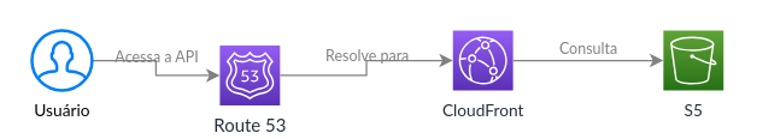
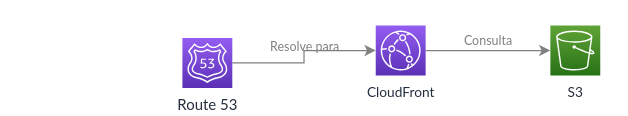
  <mxCell id="0" />
  <mxCell id="1" parent="0" />
- <mxCell id="2" value="S5" style="sketch=0;points=[[0,0,0],[0.25,0,0],[0.5,0,0],[0.75,0,0],[1,0,0],[0,1,0],[0.25,1,0],[0.5,1,0],[0.75,1,0],[1,1,0],[0,0.25,0],[0,0.5,0],[0,0.75,0],[1,0.25,0],[1,0.5,0],[1,0.75,0]];outlineConnect=0;fontColor=#232F3E;gradientColor=#60A337;gradientDirection=north;fillColor=#277116;strokeColor=#ffffff;dashed=0;verticalLabelPosition=bottom;verticalAlign=top;align=center;html=1;fontSize=11;fontStyle=0;shape=mxgraph.aws4.resourceIcon;resIcon=mxgraph.aws4.s3;fontFamily=Lato;fontSource=https%3A%2F%2Ffonts.googleapis.com%2Fcss%3Ffamily%3DLato;aspect=fixed;" vertex="1" parent="1"><mxGeometry x="440" y="20" width="40" height="40" as="geometry" /></mxCell>
+ <mxCell id="2" value="S3" style="sketch=0;points=[[0,0,0],[0.25,0,0],[0.5,0,0],[0.75,0,0],[1,0,0],[0,1,0],[0.25,1,0],[0.5,1,0],[0.75,1,0],[1,1,0],[0,0.25,0],[0,0.5,0],[0,0.75,0],[1,0.25,0],[1,0.5,0],[1,0.75,0]];outlineConnect=0;fontColor=#232F3E;gradientColor=#60A337;gradientDirection=north;fillColor=#277116;strokeColor=#ffffff;dashed=0;verticalLabelPosition=bottom;verticalAlign=top;align=center;html=1;fontSize=11;fontStyle=0;shape=mxgraph.aws4.resourceIcon;resIcon=mxgraph.aws4.s3;fontFamily=Lato;fontSource=https%3A%2F%2Ffonts.googleapis.com%2Fcss%3Ffamily%3DLato;aspect=fixed;" vertex="1" parent="1"><mxGeometry x="440" y="20" width="40" height="40" as="geometry" /></mxCell>
  <mxCell id="3" value="CloudFront" style="sketch=0;points=[[0,0,0],[0.25,0,0],[0.5,0,0],[0.75,0,0],[1,0,0],[0,1,0],[0.25,1,0],[0.5,1,0],[0.75,1,0],[1,1,0],[0,0.25,0],[0,0.5,0],[0,0.75,0],[1,0.25,0],[1,0.5,0],[1,0.75,0]];outlineConnect=0;fontColor=#232F3E;gradientColor=#945DF2;gradientDirection=north;fillColor=#5A30B5;strokeColor=#ffffff;dashed=0;verticalLabelPosition=bottom;verticalAlign=top;align=center;html=1;fontSize=11;fontStyle=0;shape=mxgraph.aws4.resourceIcon;resIcon=mxgraph.aws4.cloudfront;fontFamily=Lato;fontSource=https%3A%2F%2Ffonts.googleapis.com%2Fcss%3Ffamily%3DLato;aspect=fixed;" vertex="1" parent="1"><mxGeometry x="300" y="20" width="40" height="40" as="geometry" /></mxCell>
- <mxCell id="4" value="Acessa a API" style="edgeStyle=orthogonalEdgeStyle;rounded=0;orthogonalLoop=1;jettySize=auto;html=1;fontSize=10;fontFamily=Lato;fontSource=https%3A%2F%2Ffonts.googleapis.com%2Fcss%3Ffamily%3DLato;labelPosition=center;verticalLabelPosition=top;align=center;verticalAlign=bottom;fontColor=#808080;strokeColor=#808080;labelBackgroundColor=none;entryX=0;entryY=0.5;entryDx=0;entryDy=0;entryPerimeter=0;" edge="1" parent="1" source="5" target="6"><mxGeometry relative="1" as="geometry"><mxPoint x="120" y="40" as="targetPoint" /></mxGeometry></mxCell>
- <mxCell id="5" value="Usuário" style="html=1;verticalLabelPosition=bottom;align=center;labelBackgroundColor=#ffffff;verticalAlign=top;strokeWidth=2;strokeColor=#0080F0;shadow=0;dashed=0;shape=mxgraph.ios7.icons.user;fontFamily=Lato;fontSource=https%3A%2F%2Ffonts.googleapis.com%2Fcss%3Ffamily%3DLato;fontSize=11;" vertex="1" parent="1"><mxGeometry x="20" y="20" width="40" height="40" as="geometry" /></mxCell>
  <mxCell id="6" value="Route 53" style="sketch=0;points=[[0,0,0],[0.25,0,0],[0.5,0,0],[0.75,0,0],[1,0,0],[0,1,0],[0.25,1,0],[0.5,1,0],[0.75,1,0],[1,1,0],[0,0.25,0],[0,0.5,0],[0,0.75,0],[1,0.25,0],[1,0.5,0],[1,0.75,0]];outlineConnect=0;fontColor=#232F3E;gradientColor=#945DF2;gradientDirection=north;fillColor=#5A30B5;strokeColor=#ffffff;dashed=0;verticalLabelPosition=bottom;verticalAlign=top;align=center;html=1;fontSize=12;fontStyle=0;aspect=fixed;shape=mxgraph.aws4.resourceIcon;resIcon=mxgraph.aws4.route_53;rounded=1;shadow=0;glass=0;labelBackgroundColor=none;fillStyle=solid;fontFamily=Lato;fontSource=https%3A%2F%2Ffonts.googleapis.com%2Fcss%3Ffamily%3DLato;" vertex="1" parent="1"><mxGeometry x="145" y="30" width="40" height="40" as="geometry" /></mxCell>
  <mxCell id="7" value="Resolve para" style="edgeStyle=orthogonalEdgeStyle;rounded=0;orthogonalLoop=1;jettySize=auto;html=1;fontSize=10;fontFamily=Lato;fontSource=https%3A%2F%2Ffonts.googleapis.com%2Fcss%3Ffamily%3DLato;labelPosition=center;verticalLabelPosition=top;align=center;verticalAlign=bottom;fontColor=#808080;strokeColor=#808080;labelBackgroundColor=none;entryX=0;entryY=0.5;entryDx=0;entryDy=0;entryPerimeter=0;exitX=1;exitY=0.5;exitDx=0;exitDy=0;exitPerimeter=0;" edge="1" parent="1" source="6" target="3"><mxGeometry relative="1" as="geometry"><mxPoint x="300" y="120" as="targetPoint" /><mxPoint x="200" y="120" as="sourcePoint" /></mxGeometry></mxCell>
  <mxCell id="8" value="Consulta" style="edgeStyle=orthogonalEdgeStyle;rounded=0;orthogonalLoop=1;jettySize=auto;html=1;fontSize=10;fontFamily=Lato;fontSource=https%3A%2F%2Ffonts.googleapis.com%2Fcss%3Ffamily%3DLato;labelPosition=center;verticalLabelPosition=top;align=center;verticalAlign=bottom;fontColor=#808080;strokeColor=#808080;labelBackgroundColor=none;entryX=0;entryY=0.5;entryDx=0;entryDy=0;entryPerimeter=0;exitX=1;exitY=0.5;exitDx=0;exitDy=0;exitPerimeter=0;" edge="1" parent="1" source="3" target="2"><mxGeometry relative="1" as="geometry"><mxPoint x="440" y="110" as="targetPoint" /><mxPoint x="340" y="110" as="sourcePoint" /><Array as="points"><mxPoint x="400" y="40" /><mxPoint x="400" y="40" /></Array></mxGeometry></mxCell>
